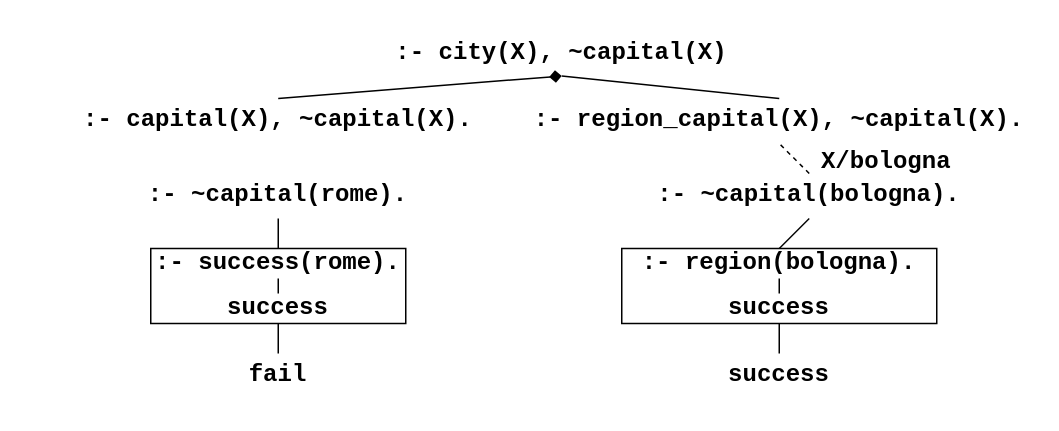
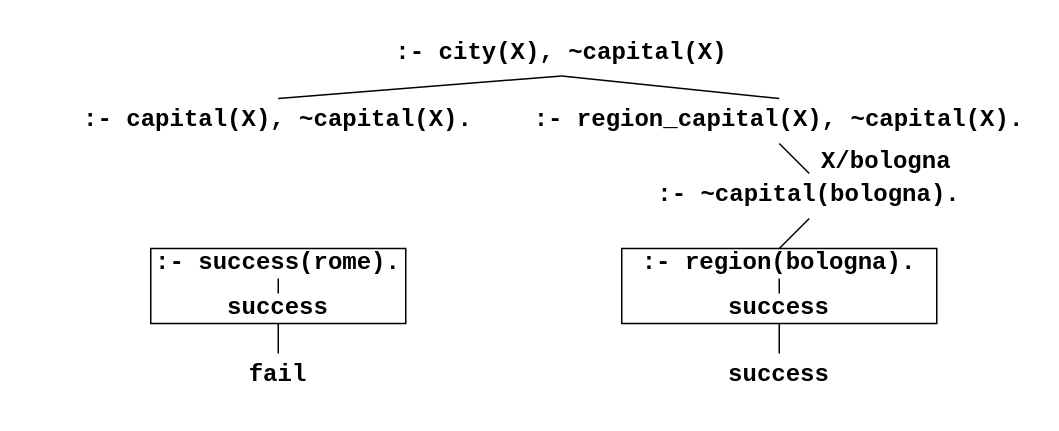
  <mxCell id="0" />
  <mxCell id="1" parent="0" />
  <mxCell id="2" value="" style="rounded=0;whiteSpace=wrap;html=1;fillColor=none;fontStyle=1" vertex="1" parent="1"><mxGeometry x="100" y="165" width="170" height="50" as="geometry" /></mxCell>
  <mxCell id="3" value="" style="rounded=0;whiteSpace=wrap;html=1;fillColor=none;fontStyle=1" vertex="1" parent="1"><mxGeometry x="414" y="165" width="210" height="50" as="geometry" /></mxCell>
  <mxCell id="4" value="&lt;font face=&quot;Courier New&quot; style=&quot;font-size: 16px;&quot;&gt;:- city(X), ~capital(X)&lt;br style=&quot;font-size: 16px;&quot;&gt;&lt;/font&gt;" style="text;html=1;strokeColor=none;fillColor=none;align=center;verticalAlign=middle;whiteSpace=wrap;rounded=0;fontFamily=Courier New;fontSize=16;fontStyle=1" vertex="1" parent="1"><mxGeometry x="229" y="20" width="290" height="30" as="geometry" /></mxCell>
  <mxCell id="5" value="&lt;font face=&quot;Courier New&quot; style=&quot;font-size: 16px;&quot;&gt;:- capital(X), ~capital(X).&lt;br style=&quot;font-size: 16px;&quot;&gt;&lt;/font&gt;" style="text;html=1;strokeColor=none;fillColor=none;align=center;verticalAlign=middle;whiteSpace=wrap;rounded=0;fontFamily=Courier New;fontSize=16;fontStyle=1" vertex="1" parent="1"><mxGeometry x="20" y="65" width="330" height="30" as="geometry" /></mxCell>
  <mxCell id="6" value="&lt;font face=&quot;Courier New&quot; style=&quot;font-size: 16px;&quot;&gt;:- region_capital(X), ~capital(X).&lt;br style=&quot;font-size: 16px;&quot;&gt;&lt;/font&gt;" style="text;html=1;strokeColor=none;fillColor=none;align=center;verticalAlign=middle;whiteSpace=wrap;rounded=0;fontFamily=Courier New;fontSize=16;fontStyle=1" vertex="1" parent="1"><mxGeometry x="354" y="65" width="330" height="30" as="geometry" /></mxCell>
- <mxCell id="7" value="" style="endArrow=diamond;html=1;rounded=0;entryX=0.5;entryY=1;entryDx=0;entryDy=0;exitX=0.5;exitY=0;exitDx=0;exitDy=0;fontStyle=1;" edge="1" parent="1" source="5" target="4"><mxGeometry width="50" height="50" relative="1" as="geometry"><mxPoint x="330" y="165" as="sourcePoint" /><mxPoint x="380" y="115" as="targetPoint" /></mxGeometry></mxCell>
+ <mxCell id="7" value="" style="endArrow=none;html=1;rounded=0;entryX=0.5;entryY=1;entryDx=0;entryDy=0;exitX=0.5;exitY=0;exitDx=0;exitDy=0;fontStyle=1" edge="1" parent="1" source="5" target="4"><mxGeometry width="50" height="50" relative="1" as="geometry"><mxPoint x="330" y="165" as="sourcePoint" /><mxPoint x="380" y="115" as="targetPoint" /></mxGeometry></mxCell>
  <mxCell id="8" value="" style="endArrow=none;html=1;rounded=0;entryX=0.5;entryY=1;entryDx=0;entryDy=0;exitX=0.5;exitY=0;exitDx=0;exitDy=0;fontStyle=1" edge="1" parent="1" source="6" target="4"><mxGeometry width="50" height="50" relative="1" as="geometry"><mxPoint x="330" y="165" as="sourcePoint" /><mxPoint x="380" y="115" as="targetPoint" /></mxGeometry></mxCell>
- <mxCell id="9" value="&lt;font face=&quot;Courier New&quot; style=&quot;font-size: 16px;&quot;&gt;:- ~capital(rome).&lt;br style=&quot;font-size: 16px;&quot;&gt;&lt;/font&gt;" style="text;html=1;strokeColor=none;fillColor=none;align=center;verticalAlign=middle;whiteSpace=wrap;rounded=0;fontFamily=Courier New;fontSize=16;fontStyle=1" vertex="1" parent="1"><mxGeometry x="60" y="115" width="250" height="30" as="geometry" /></mxCell>
  <mxCell id="10" value="&lt;font face=&quot;Courier New&quot; style=&quot;font-size: 16px;&quot;&gt;:- ~capital(bologna).&lt;br style=&quot;font-size: 16px;&quot;&gt;&lt;/font&gt;" style="text;html=1;strokeColor=none;fillColor=none;align=center;verticalAlign=middle;whiteSpace=wrap;rounded=0;fontFamily=Courier New;fontSize=16;fontStyle=1" vertex="1" parent="1"><mxGeometry x="414" y="115" width="250" height="30" as="geometry" /></mxCell>
- <mxCell id="11" value="" style="endArrow=none;html=1;rounded=0;entryX=0.5;entryY=1;entryDx=0;entryDy=0;exitX=0.5;exitY=0;exitDx=0;exitDy=0;fontStyle=1;dashed=1;" edge="1" parent="1" source="10" target="6"><mxGeometry width="50" height="50" relative="1" as="geometry"><mxPoint x="159" y="135" as="sourcePoint" /><mxPoint x="159" y="105" as="targetPoint" /></mxGeometry></mxCell>
+ <mxCell id="11" value="" style="endArrow=none;html=1;rounded=0;entryX=0.5;entryY=1;entryDx=0;entryDy=0;exitX=0.5;exitY=0;exitDx=0;exitDy=0;fontStyle=1" edge="1" parent="1" source="10" target="6"><mxGeometry width="50" height="50" relative="1" as="geometry"><mxPoint x="159" y="135" as="sourcePoint" /><mxPoint x="159" y="105" as="targetPoint" /></mxGeometry></mxCell>
  <mxCell id="12" value="&lt;font face=&quot;Courier New&quot; style=&quot;font-size: 16px;&quot;&gt;X/bologna&lt;/font&gt;" style="edgeLabel;html=1;align=center;verticalAlign=middle;resizable=0;points=[];fontSize=16;fontStyle=1" vertex="1" connectable="0" parent="11"><mxGeometry x="-0.009" y="1" relative="1" as="geometry"><mxPoint x="61" y="1" as="offset" /></mxGeometry></mxCell>
- <mxCell id="13" value="" style="endArrow=none;html=1;rounded=0;entryX=0.5;entryY=1;entryDx=0;entryDy=0;exitX=0.5;exitY=0;exitDx=0;exitDy=0;fontStyle=1" edge="1" parent="1" source="14" target="9"><mxGeometry width="50" height="50" relative="1" as="geometry"><mxPoint x="180" y="185" as="sourcePoint" /><mxPoint x="350" y="165" as="targetPoint" /></mxGeometry></mxCell>
  <mxCell id="14" value="&lt;font face=&quot;Courier New&quot; style=&quot;font-size: 16px;&quot;&gt;:- success(rome).&lt;br style=&quot;font-size: 16px;&quot;&gt;&lt;/font&gt;" style="text;html=1;strokeColor=none;fillColor=none;align=center;verticalAlign=middle;whiteSpace=wrap;rounded=0;fontFamily=Courier New;fontSize=16;fontStyle=1" vertex="1" parent="1"><mxGeometry x="100" y="165" width="170" height="20" as="geometry" /></mxCell>
  <mxCell id="15" value="" style="endArrow=none;html=1;rounded=0;entryX=0.5;entryY=1;entryDx=0;entryDy=0;exitX=0.5;exitY=0;exitDx=0;exitDy=0;fontStyle=1" edge="1" parent="1" source="16" target="14"><mxGeometry width="50" height="50" relative="1" as="geometry"><mxPoint x="185" y="215" as="sourcePoint" /><mxPoint x="280" y="165" as="targetPoint" /></mxGeometry></mxCell>
  <mxCell id="16" value="success" style="text;html=1;strokeColor=none;fillColor=none;align=center;verticalAlign=middle;whiteSpace=wrap;rounded=0;fontFamily=Courier New;fontSize=16;fontStyle=1" vertex="1" parent="1"><mxGeometry x="100" y="195" width="170" height="20" as="geometry" /></mxCell>
  <mxCell id="17" value="fail" style="text;html=1;strokeColor=none;fillColor=none;align=center;verticalAlign=middle;whiteSpace=wrap;rounded=0;fontFamily=Courier New;fontSize=16;fontStyle=1" vertex="1" parent="1"><mxGeometry x="95" y="235" width="180" height="30" as="geometry" /></mxCell>
  <mxCell id="18" value="" style="endArrow=none;html=1;rounded=0;entryX=0.5;entryY=1;entryDx=0;entryDy=0;exitX=0.5;exitY=0;exitDx=0;exitDy=0;fontStyle=1" edge="1" parent="1" source="17" target="2"><mxGeometry width="50" height="50" relative="1" as="geometry"><mxPoint x="220" y="255" as="sourcePoint" /><mxPoint x="270" y="205" as="targetPoint" /></mxGeometry></mxCell>
  <mxCell id="19" value="&lt;font face=&quot;Courier New&quot; style=&quot;font-size: 16px;&quot;&gt;:- region(bologna).&lt;br style=&quot;font-size: 16px;&quot;&gt;&lt;/font&gt;" style="text;html=1;strokeColor=none;fillColor=none;align=center;verticalAlign=middle;whiteSpace=wrap;rounded=0;fontFamily=Courier New;fontSize=16;fontStyle=1" vertex="1" parent="1"><mxGeometry x="414" y="165" width="210" height="20" as="geometry" /></mxCell>
  <mxCell id="20" value="" style="endArrow=none;html=1;rounded=0;entryX=0.5;entryY=1;entryDx=0;entryDy=0;exitX=0.5;exitY=0;exitDx=0;exitDy=0;fontStyle=1" edge="1" parent="1" source="21" target="19"><mxGeometry width="50" height="50" relative="1" as="geometry"><mxPoint x="519" y="215" as="sourcePoint" /><mxPoint x="614" y="165" as="targetPoint" /></mxGeometry></mxCell>
  <mxCell id="21" value="success" style="text;html=1;strokeColor=none;fillColor=none;align=center;verticalAlign=middle;whiteSpace=wrap;rounded=0;fontFamily=Courier New;fontSize=16;fontStyle=1" vertex="1" parent="1"><mxGeometry x="434" y="195" width="170" height="20" as="geometry" /></mxCell>
  <mxCell id="22" value="success" style="text;html=1;strokeColor=none;fillColor=none;align=center;verticalAlign=middle;whiteSpace=wrap;rounded=0;fontFamily=Courier New;fontSize=16;fontStyle=1" vertex="1" parent="1"><mxGeometry x="429" y="235" width="180" height="30" as="geometry" /></mxCell>
  <mxCell id="23" value="" style="endArrow=none;html=1;rounded=0;entryX=0.5;entryY=1;entryDx=0;entryDy=0;exitX=0.5;exitY=0;exitDx=0;exitDy=0;fontStyle=1" edge="1" parent="1" source="22" target="3"><mxGeometry width="50" height="50" relative="1" as="geometry"><mxPoint x="554" y="255" as="sourcePoint" /><mxPoint x="604" y="205" as="targetPoint" /></mxGeometry></mxCell>
  <mxCell id="24" value="" style="endArrow=none;html=1;rounded=0;entryX=0.5;entryY=1;entryDx=0;entryDy=0;exitX=0.5;exitY=0;exitDx=0;exitDy=0;fontStyle=1" edge="1" parent="1" source="3" target="10"><mxGeometry width="50" height="50" relative="1" as="geometry"><mxPoint x="159" y="175" as="sourcePoint" /><mxPoint x="159" y="155" as="targetPoint" /></mxGeometry></mxCell>
